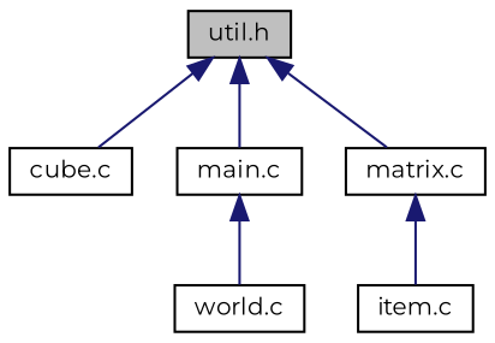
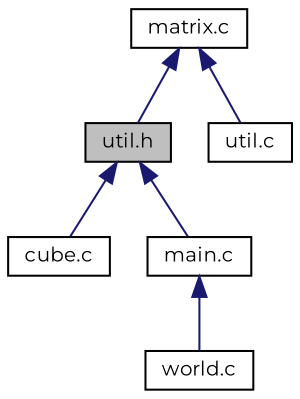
  digraph {
    fontname=Montserrat
    node [color=black fillcolor=white fontname=Montserrat fontsize=10 shape=record style=filled]
    edge [color=midnightblue dir=back fontname=Montserrat fontsize=10 labelfontname=Helvetica labelfontsize=10 style=solid]
    n1 [fillcolor=grey75 fontcolor=black height=0.2 label="util.h" width=0.4]
    n2 [height=0.2 label="cube.c" width=0.4]
    n3 [height=0.2 label="main.c" width=0.4]
    n4 [height=0.2 label="matrix.c" width=0.4]
-   n5 [height=0.2 label="item.c" width=0.4]
+   n5 [height=0.2 label="util.c" width=0.4]
    n6 [height=0.2 label="world.c" width=0.4]
    n1 -> n2
    n1 -> n3
-   n1 -> n4
+   n4 -> n1
    n3 -> n6
    n4 -> n5
  }
